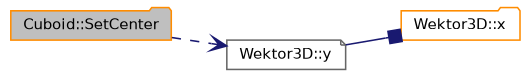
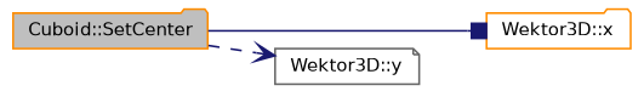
  digraph {
    rankdir=LR
    node [color=darkorange fillcolor=white fontname=Helvetica fontsize=10 shape=folder style=filled]
    edge [color=midnightblue fontname=Helvetica fontsize=10 labelfontname=Helvetica labelfontsize=10]
    n1 [fillcolor=grey75 fontcolor=black height=0.2 label="Cuboid::SetCenter" width=0.4]
    n2 [height=0.2 label="Wektor3D::x" width=0.4]
    n3 [color=gray40 height=0.2 label="Wektor3D::y" shape=note width=0.4]
-   n3 -> n2 [arrowhead=box style=solid]
+   n1 -> n2 [arrowhead=box style=solid]
    n1 -> n3 [arrowhead=vee style=dashed]
  }
